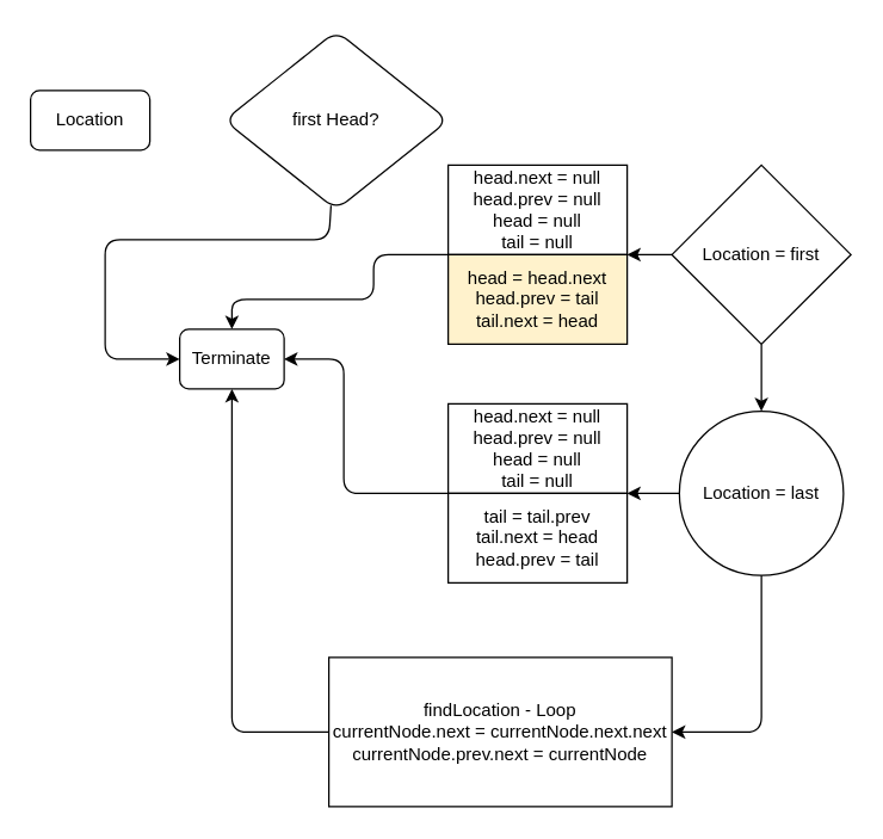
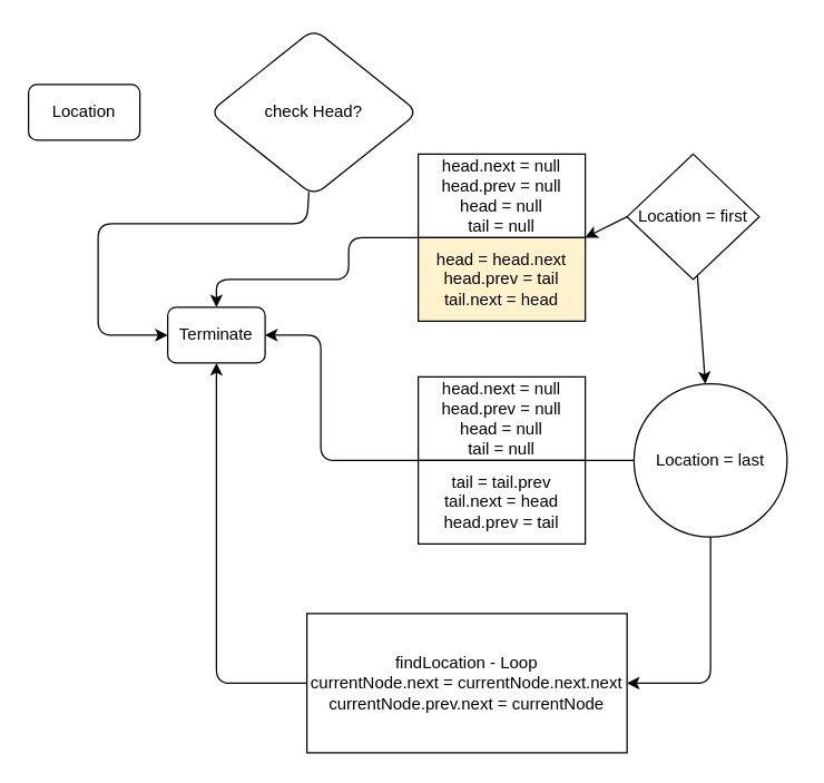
  <mxCell id="0" />
  <mxCell id="1" parent="0" />
  <mxCell id="2" value="Location" style="rounded=1;whiteSpace=wrap;html=1;" vertex="1" parent="1"><mxGeometry x="20" y="60" width="80" height="40" as="geometry" /></mxCell>
  <mxCell id="3" value="" style="edgeStyle=none;html=1;entryX=0;entryY=0.5;entryDx=0;entryDy=0;" edge="1" parent="1" source="4" target="5"><mxGeometry relative="1" as="geometry"><Array as="points"><mxPoint x="220" y="160" /><mxPoint x="70" y="160" /><mxPoint x="70" y="240" /></Array></mxGeometry></mxCell>
- <mxCell id="4" value="first Head?" style="rhombus;whiteSpace=wrap;html=1;rounded=1;" vertex="1" parent="1"><mxGeometry x="150" y="20" width="150" height="120" as="geometry" /></mxCell>
+ <mxCell id="4" value="check Head?" style="rhombus;whiteSpace=wrap;html=1;rounded=1;" vertex="1" parent="1"><mxGeometry x="150" y="20" width="150" height="120" as="geometry" /></mxCell>
  <mxCell id="5" value="Terminate" style="rounded=1;whiteSpace=wrap;html=1;" vertex="1" parent="1"><mxGeometry x="120" y="220" width="70" height="40" as="geometry" /></mxCell>
  <mxCell id="6" value="" style="edgeStyle=none;html=1;" edge="1" parent="1" source="7" target="13"><mxGeometry relative="1" as="geometry" /></mxCell>
- <mxCell id="7" value="Location = first" style="rhombus;whiteSpace=wrap;html=1;" vertex="1" parent="1"><mxGeometry x="450" y="110" width="120" height="120" as="geometry" /></mxCell>
+ <mxCell id="7" value="Location = first" style="rhombus;whiteSpace=wrap;html=1;" vertex="1" parent="1"><mxGeometry x="450" y="110" width="95" height="90" as="geometry" /></mxCell>
  <mxCell id="8" value="head.next = null&lt;br&gt;head.prev = null&lt;br&gt;head = null&lt;br&gt;tail = null" style="rounded=0;whiteSpace=wrap;html=1;" vertex="1" parent="1"><mxGeometry x="300" y="110" width="120" height="60" as="geometry" /></mxCell>
  <mxCell id="9" value="head = head.next&lt;br&gt;head.prev = tail&lt;br&gt;tail.next = head" style="rounded=0;whiteSpace=wrap;html=1;fillColor=#fff2cc;" vertex="1" parent="1"><mxGeometry x="300" y="170" width="120" height="60" as="geometry" /></mxCell>
  <mxCell id="10" value="" style="endArrow=classic;html=1;entryX=1;entryY=1;entryDx=0;entryDy=0;exitX=0;exitY=0.5;exitDx=0;exitDy=0;" edge="1" parent="1" source="7" target="8"><mxGeometry width="50" height="50" relative="1" as="geometry"><mxPoint x="350" y="120" as="sourcePoint" /><mxPoint x="400" y="70" as="targetPoint" /></mxGeometry></mxCell>
  <mxCell id="11" value="" style="endArrow=classic;html=1;entryX=0.5;entryY=0;entryDx=0;entryDy=0;exitX=0;exitY=1;exitDx=0;exitDy=0;" edge="1" parent="1" source="8" target="5"><mxGeometry width="50" height="50" relative="1" as="geometry"><mxPoint x="350" y="80" as="sourcePoint" /><mxPoint x="400" y="30" as="targetPoint" /><Array as="points"><mxPoint x="250" y="170" /><mxPoint x="250" y="200" /><mxPoint x="155" y="200" /></Array></mxGeometry></mxCell>
- <mxCell id="12" value="" style="edgeStyle=none;html=1;entryX=1;entryY=0;entryDx=0;entryDy=0;" edge="1" parent="1" source="13" target="15"><mxGeometry relative="1" as="geometry" /></mxCell>
+ <mxCell id="12" value="" style="edgeStyle=none;html=1;entryX=1;entryY=0;entryDx=0;entryDy=0;endArrow=none;" edge="1" parent="1" source="13" target="15"><mxGeometry relative="1" as="geometry" /></mxCell>
  <mxCell id="13" value="Location = last" style="ellipse;whiteSpace=wrap;html=1;" vertex="1" parent="1"><mxGeometry x="455" y="275" width="110" height="110" as="geometry" /></mxCell>
  <mxCell id="14" value="head.next = null&lt;br&gt;head.prev = null&lt;br&gt;head = null&lt;br&gt;tail = null" style="rounded=0;whiteSpace=wrap;html=1;" vertex="1" parent="1"><mxGeometry x="300" y="270" width="120" height="60" as="geometry" /></mxCell>
  <mxCell id="15" value="tail = tail.prev&lt;br&gt;tail.next = head&lt;br&gt;head.prev = tail" style="rounded=0;whiteSpace=wrap;html=1;" vertex="1" parent="1"><mxGeometry x="300" y="330" width="120" height="60" as="geometry" /></mxCell>
  <mxCell id="16" value="" style="endArrow=classic;html=1;entryX=1;entryY=0.5;entryDx=0;entryDy=0;exitX=0;exitY=0;exitDx=0;exitDy=0;" edge="1" parent="1" source="15" target="5"><mxGeometry width="50" height="50" relative="1" as="geometry"><mxPoint x="280" y="360" as="sourcePoint" /><mxPoint x="330" y="310" as="targetPoint" /><Array as="points"><mxPoint x="230" y="330" /><mxPoint x="230" y="240" /></Array></mxGeometry></mxCell>
  <mxCell id="17" value="findLocation - Loop&lt;br&gt;currentNode.next = currentNode.next.next&lt;br&gt;currentNode.prev.next = currentNode" style="rounded=0;whiteSpace=wrap;html=1;" vertex="1" parent="1"><mxGeometry x="220" y="440" width="230" height="100" as="geometry" /></mxCell>
  <mxCell id="18" value="" style="endArrow=classic;html=1;entryX=1;entryY=0.5;entryDx=0;entryDy=0;exitX=0.5;exitY=1;exitDx=0;exitDy=0;" edge="1" parent="1" source="13" target="17"><mxGeometry width="50" height="50" relative="1" as="geometry"><mxPoint x="280" y="360" as="sourcePoint" /><mxPoint x="330" y="310" as="targetPoint" /><Array as="points"><mxPoint x="510" y="490" /></Array></mxGeometry></mxCell>
  <mxCell id="19" value="" style="endArrow=classic;html=1;entryX=0.5;entryY=1;entryDx=0;entryDy=0;exitX=0;exitY=0.5;exitDx=0;exitDy=0;" edge="1" parent="1" source="17" target="5"><mxGeometry width="50" height="50" relative="1" as="geometry"><mxPoint x="280" y="360" as="sourcePoint" /><mxPoint x="330" y="310" as="targetPoint" /><Array as="points"><mxPoint x="155" y="490" /><mxPoint x="155" y="390" /></Array></mxGeometry></mxCell>
